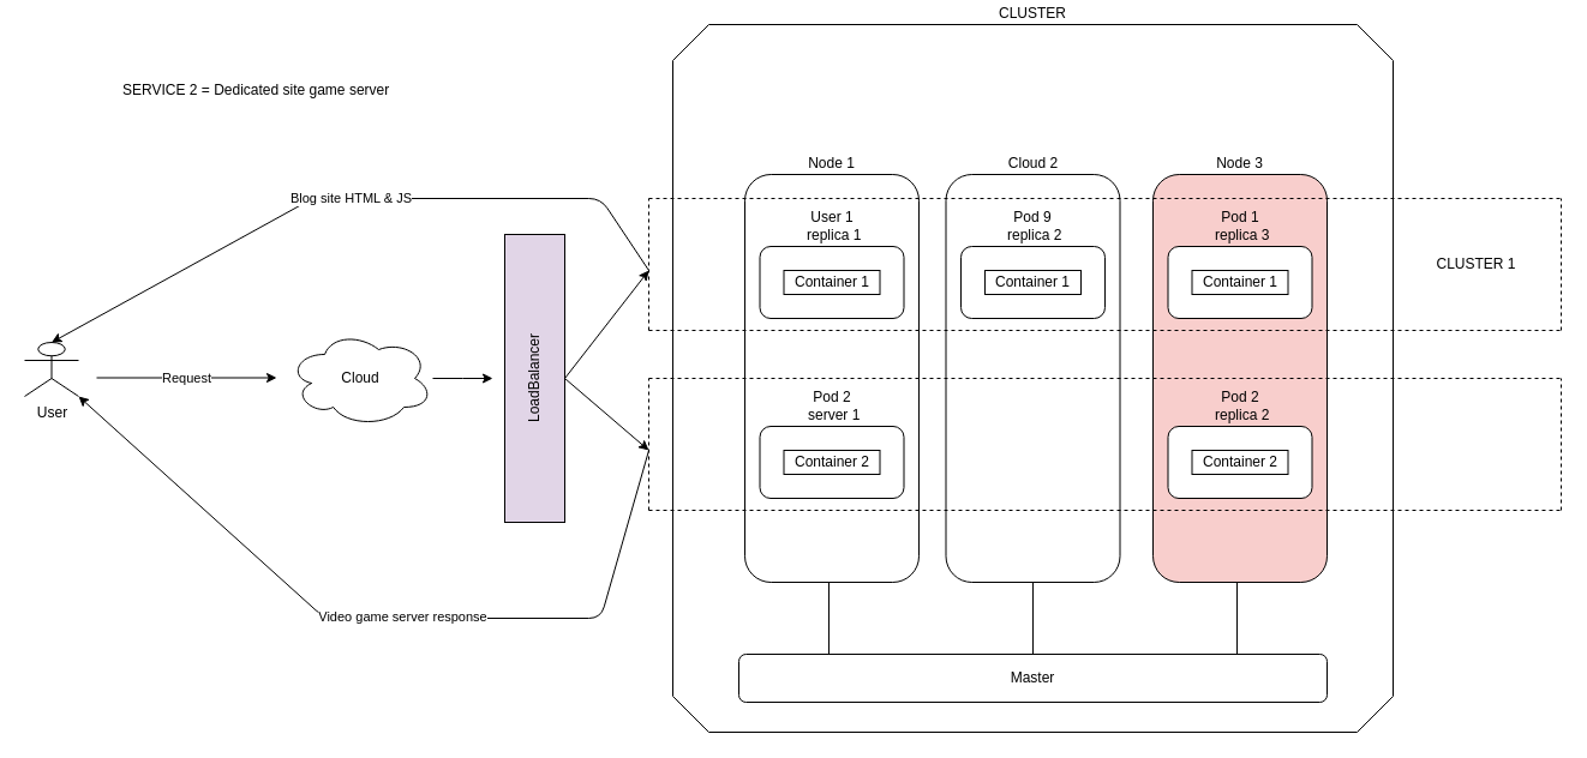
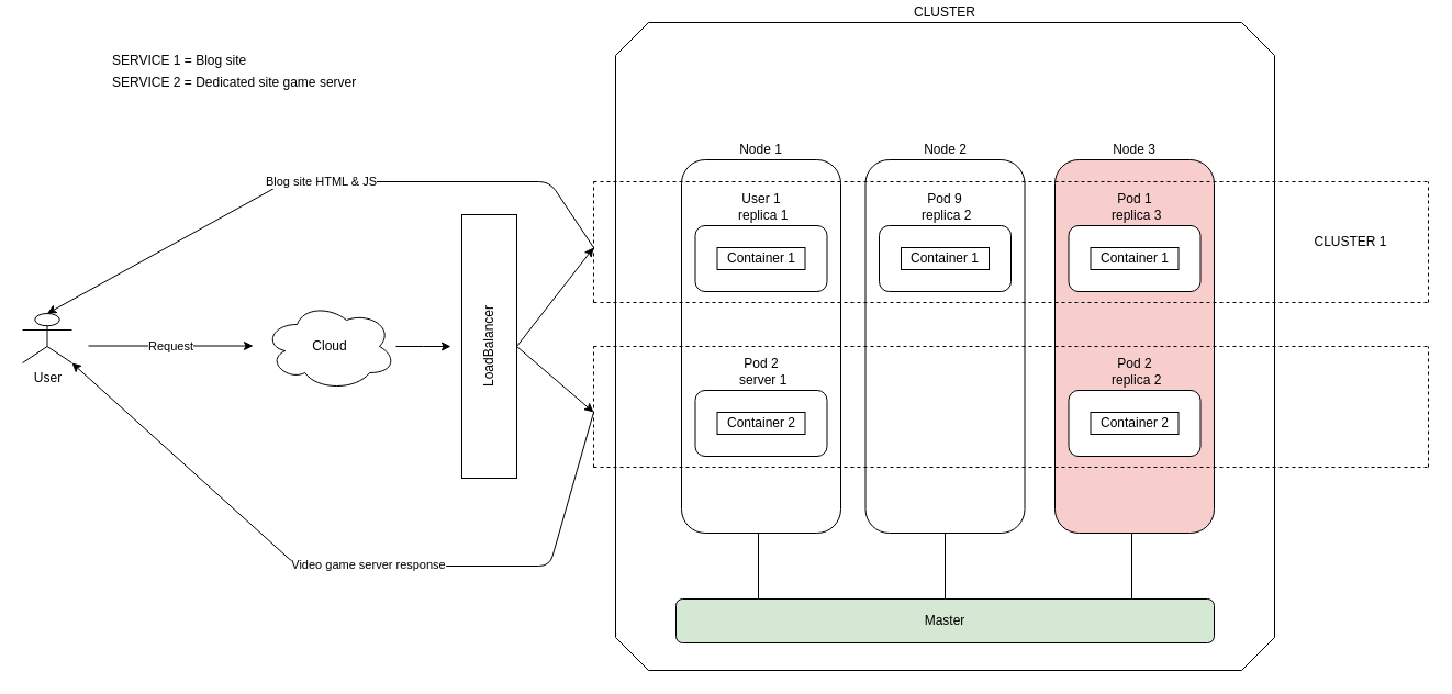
  <mxCell id="0" />
  <mxCell id="1" parent="0" />
  <mxCell id="2" value="User" style="shape=umlActor;verticalLabelPosition=bottom;labelBackgroundColor=#ffffff;verticalAlign=top;html=1;" vertex="1" parent="1"><mxGeometry x="20" y="285" width="45" height="45" as="geometry" /></mxCell>
  <mxCell id="3" value="Request" style="endArrow=classic;html=1;" edge="1" parent="1"><mxGeometry width="50" height="50" relative="1" as="geometry"><mxPoint x="80" y="314.5" as="sourcePoint" /><mxPoint x="230" y="314.5" as="targetPoint" /></mxGeometry></mxCell>
  <mxCell id="4" value="" style="edgeStyle=orthogonalEdgeStyle;rounded=0;orthogonalLoop=1;jettySize=auto;html=1;" edge="1" parent="1" source="5"><mxGeometry relative="1" as="geometry"><mxPoint x="410" y="315" as="targetPoint" /></mxGeometry></mxCell>
  <mxCell id="5" value="Cloud" style="ellipse;shape=cloud;whiteSpace=wrap;html=1;" vertex="1" parent="1"><mxGeometry x="240" y="275" width="120" height="80" as="geometry" /></mxCell>
- <mxCell id="6" value="LoadBalancer" style="rounded=0;whiteSpace=wrap;html=1;horizontal=0;fillColor=#e1d5e7;" vertex="1" parent="1"><mxGeometry x="420" y="195" width="50" height="240" as="geometry" /></mxCell>
+ <mxCell id="6" value="LoadBalancer" style="rounded=0;whiteSpace=wrap;html=1;horizontal=0;" vertex="1" parent="1"><mxGeometry x="420" y="195" width="50" height="240" as="geometry" /></mxCell>
  <mxCell id="7" value="CLUSTER" style="whiteSpace=wrap;html=1;shape=mxgraph.basic.octagon2;align=center;verticalAlign=bottom;dx=15;labelPosition=center;verticalLabelPosition=top;" vertex="1" parent="1"><mxGeometry x="560" y="20" width="600" height="590" as="geometry" /></mxCell>
  <mxCell id="8" value="Node 1" style="rounded=1;whiteSpace=wrap;html=1;labelPosition=center;verticalLabelPosition=top;align=center;verticalAlign=bottom;" vertex="1" parent="1"><mxGeometry x="620" y="145" width="145" height="340" as="geometry" /></mxCell>
  <mxCell id="9" value="" style="group" vertex="1" connectable="0" parent="1"><mxGeometry x="632.5" y="190" width="120" height="60" as="geometry" /></mxCell>
  <mxCell id="10" value="&lt;div&gt;User 1&lt;br&gt;&lt;/div&gt;&amp;nbsp;replica 1" style="rounded=1;whiteSpace=wrap;html=1;labelPosition=center;verticalLabelPosition=top;align=center;verticalAlign=bottom;" vertex="1" parent="9"><mxGeometry y="15" width="120" height="60" as="geometry" /></mxCell>
  <mxCell id="11" value="Container 1" style="rounded=0;whiteSpace=wrap;html=1;" vertex="1" parent="9"><mxGeometry x="20" y="35" width="80" height="20" as="geometry" /></mxCell>
  <mxCell id="12" value="&lt;div&gt;Pod 2&lt;br&gt;&lt;/div&gt;&amp;nbsp;server 1" style="rounded=1;whiteSpace=wrap;html=1;labelPosition=center;verticalLabelPosition=top;align=center;verticalAlign=bottom;" vertex="1" parent="1"><mxGeometry x="632.5" y="355" width="120" height="60" as="geometry" /></mxCell>
  <mxCell id="13" value="Container 2" style="rounded=0;whiteSpace=wrap;html=1;" vertex="1" parent="1"><mxGeometry x="652.5" y="375" width="80" height="20" as="geometry" /></mxCell>
- <mxCell id="14" value="Cloud 2" style="rounded=1;whiteSpace=wrap;html=1;labelPosition=center;verticalLabelPosition=top;align=center;verticalAlign=bottom;" vertex="1" parent="1"><mxGeometry x="787.5" y="145" width="145" height="340" as="geometry" /></mxCell>
+ <mxCell id="14" value="Node 2" style="rounded=1;whiteSpace=wrap;html=1;labelPosition=center;verticalLabelPosition=top;align=center;verticalAlign=bottom;" vertex="1" parent="1"><mxGeometry x="787.5" y="145" width="145" height="340" as="geometry" /></mxCell>
  <mxCell id="15" value="" style="group" vertex="1" connectable="0" parent="1"><mxGeometry x="800" y="190" width="120" height="60" as="geometry" /></mxCell>
  <mxCell id="16" value="&lt;div&gt;Pod 9&lt;br&gt;&lt;/div&gt;&amp;nbsp;replica 2" style="rounded=1;whiteSpace=wrap;html=1;labelPosition=center;verticalLabelPosition=top;align=center;verticalAlign=bottom;" vertex="1" parent="15"><mxGeometry y="15" width="120" height="60" as="geometry" /></mxCell>
  <mxCell id="17" value="Container 1" style="rounded=0;whiteSpace=wrap;html=1;" vertex="1" parent="15"><mxGeometry x="20" y="35" width="80" height="20" as="geometry" /></mxCell>
  <mxCell id="18" value="Node 3" style="rounded=1;whiteSpace=wrap;html=1;labelPosition=center;verticalLabelPosition=top;align=center;verticalAlign=bottom;fillColor=#f8cecc;" vertex="1" parent="1"><mxGeometry x="960" y="145" width="145" height="340" as="geometry" /></mxCell>
  <mxCell id="19" value="" style="group" vertex="1" connectable="0" parent="1"><mxGeometry x="972.5" y="190" width="120" height="60" as="geometry" /></mxCell>
  <mxCell id="20" value="&lt;div&gt;Pod 1&lt;br&gt;&lt;/div&gt;&amp;nbsp;replica 3" style="rounded=1;whiteSpace=wrap;html=1;labelPosition=center;verticalLabelPosition=top;align=center;verticalAlign=bottom;" vertex="1" parent="19"><mxGeometry y="15" width="120" height="60" as="geometry" /></mxCell>
  <mxCell id="21" value="Container 1" style="rounded=0;whiteSpace=wrap;html=1;" vertex="1" parent="19"><mxGeometry x="20" y="35" width="80" height="20" as="geometry" /></mxCell>
  <mxCell id="22" value="&lt;div&gt;Pod 2&lt;br&gt;&lt;/div&gt;&amp;nbsp;replica 2" style="rounded=1;whiteSpace=wrap;html=1;labelPosition=center;verticalLabelPosition=top;align=center;verticalAlign=bottom;" vertex="1" parent="1"><mxGeometry x="972.5" y="355" width="120" height="60" as="geometry" /></mxCell>
  <mxCell id="23" value="Container 2" style="rounded=0;whiteSpace=wrap;html=1;" vertex="1" parent="1"><mxGeometry x="992.5" y="375" width="80" height="20" as="geometry" /></mxCell>
- <mxCell id="24" value="Master" style="rounded=1;whiteSpace=wrap;html=1;labelPosition=center;verticalLabelPosition=middle;align=center;verticalAlign=middle;" vertex="1" parent="1"><mxGeometry x="615" y="545" width="490" height="40" as="geometry" /></mxCell>
+ <mxCell id="24" value="Master" style="rounded=1;whiteSpace=wrap;html=1;labelPosition=center;verticalLabelPosition=middle;align=center;verticalAlign=middle;fillColor=#d5e8d4;" vertex="1" parent="1"><mxGeometry x="615" y="545" width="490" height="40" as="geometry" /></mxCell>
  <mxCell id="25" value="" style="endArrow=none;dashed=1;html=1;" edge="1" parent="1"><mxGeometry width="50" height="50" relative="1" as="geometry"><mxPoint x="540" y="165" as="sourcePoint" /><mxPoint x="1300" y="165" as="targetPoint" /></mxGeometry></mxCell>
  <mxCell id="26" value="" style="endArrow=none;dashed=1;html=1;" edge="1" parent="1"><mxGeometry width="50" height="50" relative="1" as="geometry"><mxPoint x="540" y="275" as="sourcePoint" /><mxPoint x="1300" y="275" as="targetPoint" /></mxGeometry></mxCell>
  <mxCell id="27" value="" style="endArrow=none;dashed=1;html=1;" edge="1" parent="1"><mxGeometry width="50" height="50" relative="1" as="geometry"><mxPoint x="1300" y="275" as="sourcePoint" /><mxPoint x="1300" y="165" as="targetPoint" /></mxGeometry></mxCell>
  <mxCell id="28" value="" style="endArrow=none;dashed=1;html=1;" edge="1" parent="1"><mxGeometry width="50" height="50" relative="1" as="geometry"><mxPoint x="540" y="275" as="sourcePoint" /><mxPoint x="540" y="165" as="targetPoint" /></mxGeometry></mxCell>
  <mxCell id="29" value="CLUSTER 1" style="text;html=1;align=center;verticalAlign=middle;resizable=0;points=[];autosize=1;" vertex="1" parent="1"><mxGeometry x="1189" y="210" width="80" height="20" as="geometry" /></mxCell>
  <mxCell id="30" value="" style="endArrow=none;dashed=1;html=1;" edge="1" parent="1"><mxGeometry width="50" height="50" relative="1" as="geometry"><mxPoint x="540" y="315" as="sourcePoint" /><mxPoint x="1300" y="315" as="targetPoint" /></mxGeometry></mxCell>
  <mxCell id="31" value="" style="endArrow=none;dashed=1;html=1;" edge="1" parent="1"><mxGeometry width="50" height="50" relative="1" as="geometry"><mxPoint x="540" y="425" as="sourcePoint" /><mxPoint x="1300" y="425" as="targetPoint" /></mxGeometry></mxCell>
  <mxCell id="32" value="" style="endArrow=none;dashed=1;html=1;" edge="1" parent="1"><mxGeometry width="50" height="50" relative="1" as="geometry"><mxPoint x="1300" y="425" as="sourcePoint" /><mxPoint x="1300" y="315" as="targetPoint" /></mxGeometry></mxCell>
  <mxCell id="33" value="" style="endArrow=none;dashed=1;html=1;" edge="1" parent="1"><mxGeometry width="50" height="50" relative="1" as="geometry"><mxPoint x="540" y="425" as="sourcePoint" /><mxPoint x="540" y="315" as="targetPoint" /></mxGeometry></mxCell>
  <mxCell id="34" value="" style="endArrow=classic;html=1;" edge="1" parent="1"><mxGeometry width="50" height="50" relative="1" as="geometry"><mxPoint x="470" y="315" as="sourcePoint" /><mxPoint x="540" y="225" as="targetPoint" /></mxGeometry></mxCell>
  <mxCell id="35" value="" style="endArrow=classic;html=1;exitX=1;exitY=0.5;exitDx=0;exitDy=0;" edge="1" parent="1" source="6"><mxGeometry width="50" height="50" relative="1" as="geometry"><mxPoint x="480" y="325" as="sourcePoint" /><mxPoint x="540" y="375" as="targetPoint" /></mxGeometry></mxCell>
  <mxCell id="36" value="Blog site HTML &amp;amp; JS" style="endArrow=classic;html=1;entryX=0.5;entryY=0;entryDx=0;entryDy=0;entryPerimeter=0;" edge="1" parent="1" target="2"><mxGeometry width="50" height="50" relative="1" as="geometry"><mxPoint x="540" y="225" as="sourcePoint" /><mxPoint x="500" y="85" as="targetPoint" /><Array as="points"><mxPoint x="500" y="165" /><mxPoint x="260" y="165" /></Array></mxGeometry></mxCell>
  <mxCell id="37" value="" style="endArrow=classic;html=1;entryX=1;entryY=1;entryDx=0;entryDy=0;entryPerimeter=0;" edge="1" parent="1" target="2"><mxGeometry width="50" height="50" relative="1" as="geometry"><mxPoint x="540" y="375" as="sourcePoint" /><mxPoint x="290" y="485" as="targetPoint" /><Array as="points"><mxPoint x="500" y="515" /><mxPoint x="270" y="515" /></Array></mxGeometry></mxCell>
  <mxCell id="38" value="Video game server response" style="edgeLabel;html=1;align=center;verticalAlign=middle;resizable=0;points=[];" vertex="1" connectable="0" parent="37"><mxGeometry x="-0.047" y="-2" relative="1" as="geometry"><mxPoint as="offset" /></mxGeometry></mxCell>
  <mxCell id="39" value="" style="endArrow=none;html=1;exitX=0.5;exitY=0;exitDx=0;exitDy=0;" edge="1" parent="1" source="24"><mxGeometry width="50" height="50" relative="1" as="geometry"><mxPoint x="860" y="525" as="sourcePoint" /><mxPoint x="860" y="485" as="targetPoint" /></mxGeometry></mxCell>
  <mxCell id="40" value="" style="endArrow=none;html=1;exitX=0.5;exitY=0;exitDx=0;exitDy=0;" edge="1" parent="1"><mxGeometry width="50" height="50" relative="1" as="geometry"><mxPoint x="1030" y="545" as="sourcePoint" /><mxPoint x="1030" y="485" as="targetPoint" /></mxGeometry></mxCell>
  <mxCell id="41" value="" style="endArrow=none;html=1;exitX=0.5;exitY=0;exitDx=0;exitDy=0;" edge="1" parent="1"><mxGeometry width="50" height="50" relative="1" as="geometry"><mxPoint x="690" y="545" as="sourcePoint" /><mxPoint x="690" y="485" as="targetPoint" /></mxGeometry></mxCell>
  <mxCell id="42" value="SERVICE 2 = Dedicated site game server" style="text;html=1;align=left;verticalAlign=middle;resizable=0;points=[];autosize=1;" vertex="1" parent="1"><mxGeometry x="100" y="65" width="280" height="20" as="geometry" /></mxCell>
+ <mxCell id="43" value="SERVICE 1 = Blog site" style="text;html=1;align=left;verticalAlign=middle;resizable=0;points=[];autosize=1;" vertex="1" parent="1"><mxGeometry x="100" width="150" height="20" as="geometry" y="45" /></mxCell>
